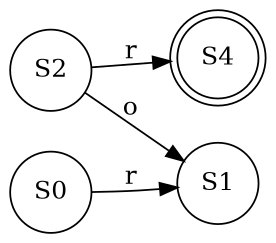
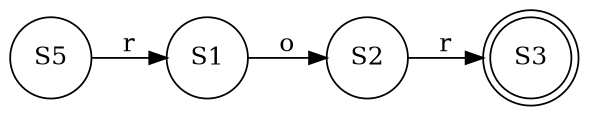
  digraph {
    rankdir=LR
    node [shape=circle]
-   S3 [shape=doublecircle label=S4]
-   S0
+   S3 [shape=doublecircle]
+   S0 [label=S5]
    S1
    S2
    S0 -> S1 [label=r]
-   S2 -> S1 [label=o]
+   S1 -> S2 [label=o]
    S2 -> S3 [label=r]
  }
